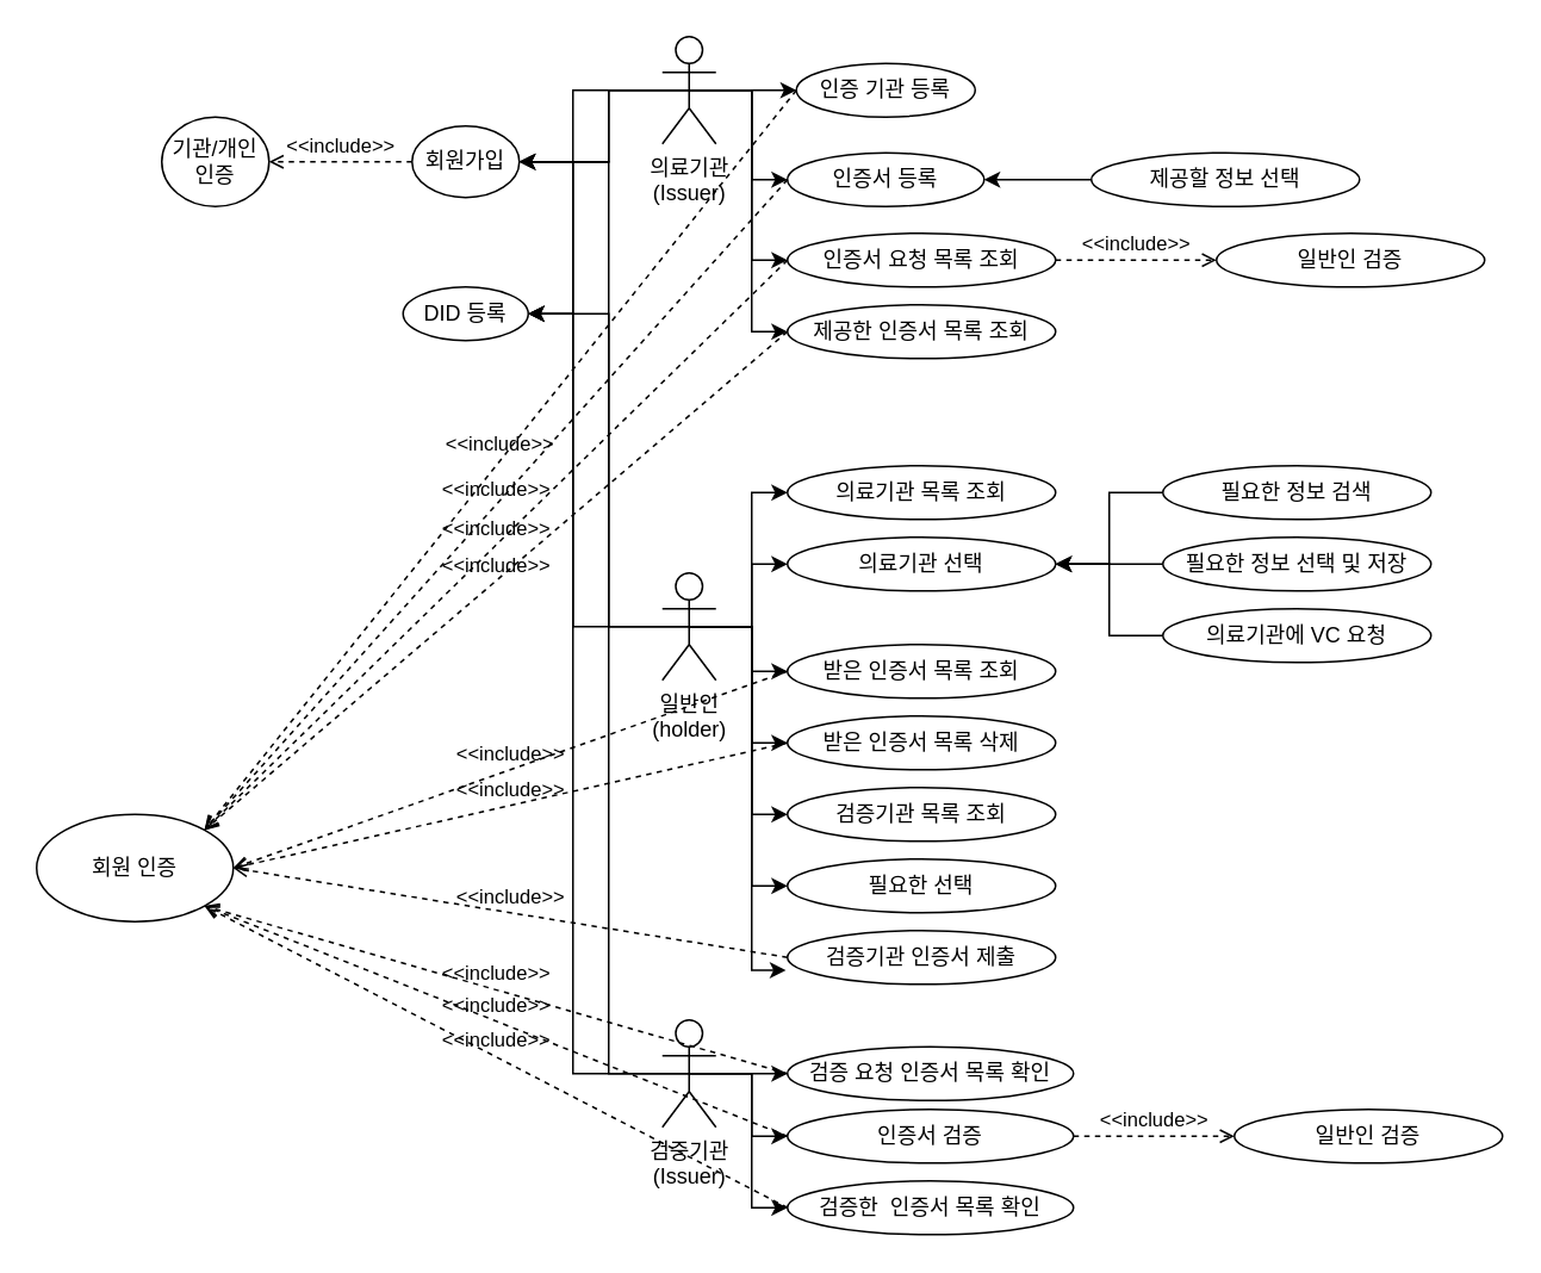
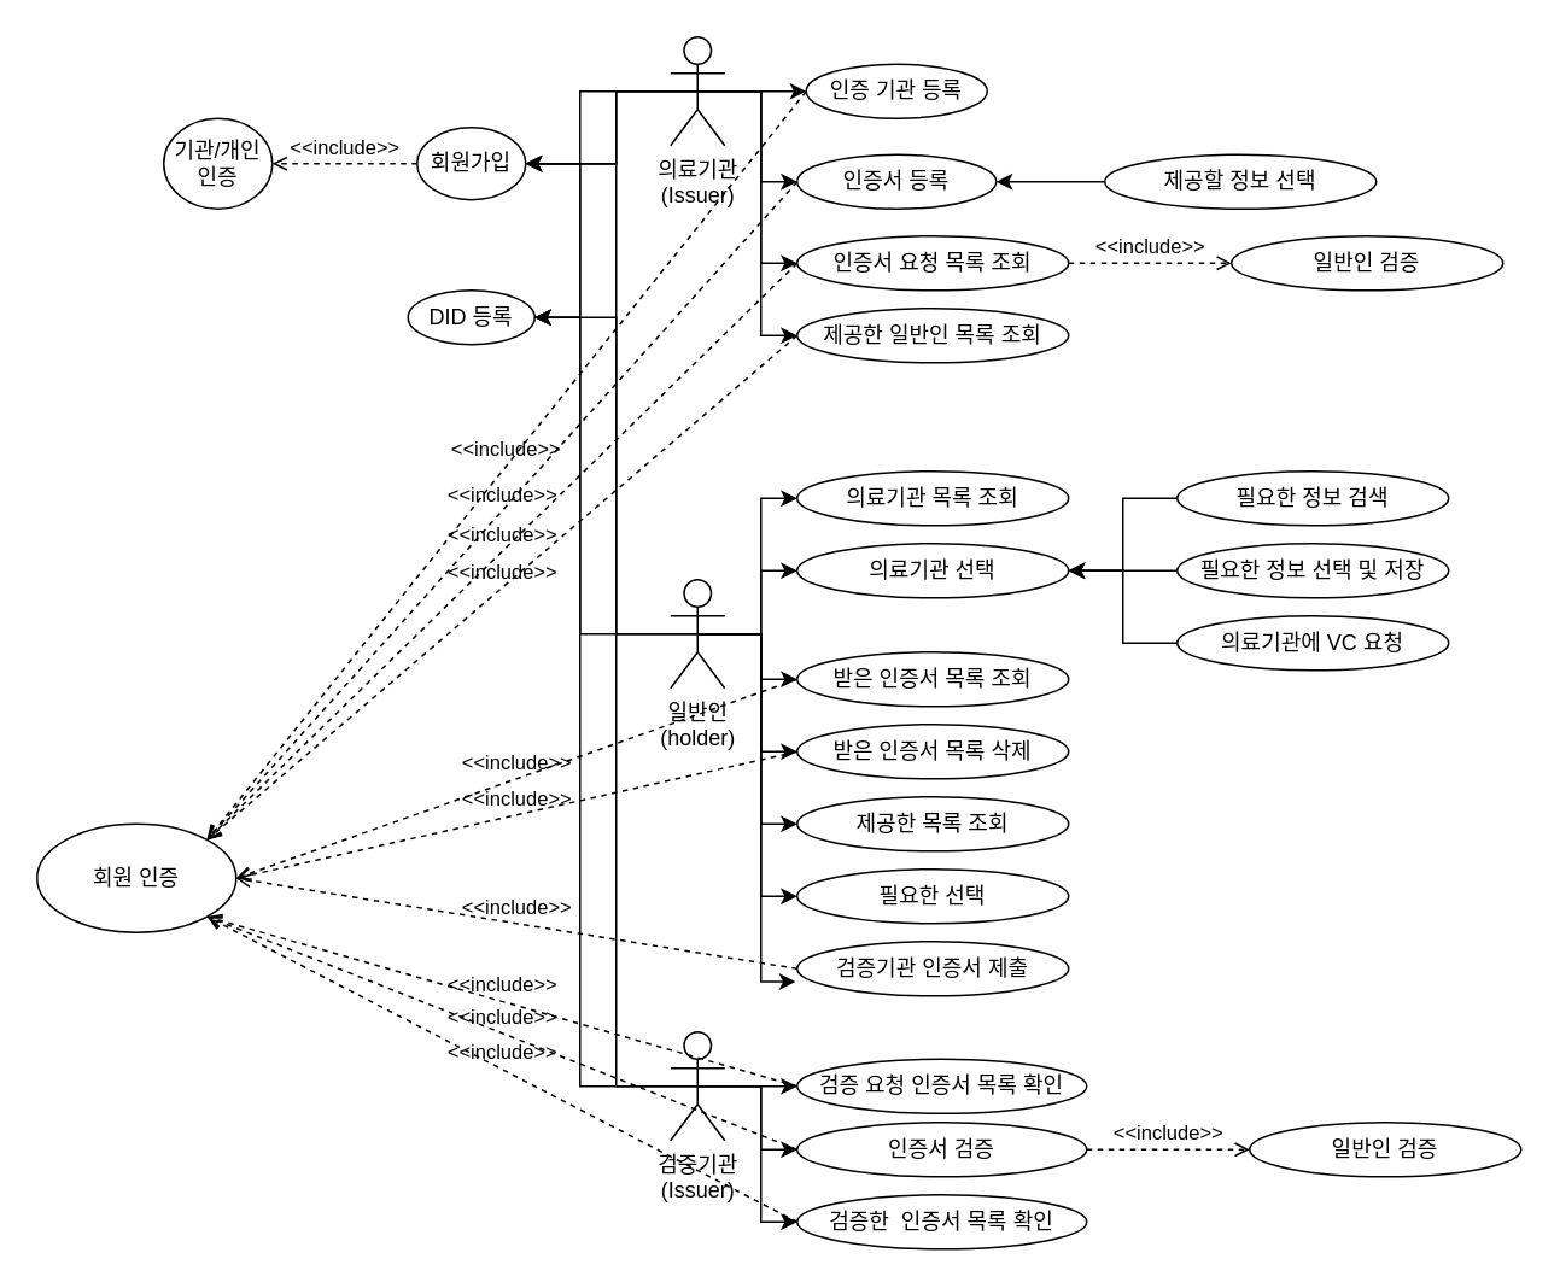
  <mxCell id="0" />
  <mxCell id="1" parent="0" />
  <mxCell id="2" style="edgeStyle=orthogonalEdgeStyle;rounded=0;orthogonalLoop=1;jettySize=auto;html=1;exitX=0.5;exitY=0.5;exitDx=0;exitDy=0;exitPerimeter=0;" edge="1" parent="1" source="31"><mxGeometry relative="1" as="geometry"><mxPoint x="270" y="90" as="targetPoint" /><Array as="points" /></mxGeometry></mxCell>
  <mxCell id="3" style="edgeStyle=orthogonalEdgeStyle;rounded=0;orthogonalLoop=1;jettySize=auto;html=1;exitX=0.5;exitY=0.5;exitDx=0;exitDy=0;exitPerimeter=0;entryX=1;entryY=0.5;entryDx=0;entryDy=0;" edge="1" parent="1" source="10" target="26"><mxGeometry relative="1" as="geometry"><Array as="points"><mxPoint x="320" y="350" /><mxPoint x="320" y="175" /></Array></mxGeometry></mxCell>
  <mxCell id="4" style="edgeStyle=orthogonalEdgeStyle;rounded=0;orthogonalLoop=1;jettySize=auto;html=1;exitX=0.5;exitY=0.5;exitDx=0;exitDy=0;exitPerimeter=0;entryX=0;entryY=0.5;entryDx=0;entryDy=0;" edge="1" parent="1" source="10" target="34"><mxGeometry relative="1" as="geometry" /></mxCell>
  <mxCell id="5" style="edgeStyle=orthogonalEdgeStyle;rounded=0;orthogonalLoop=1;jettySize=auto;html=1;exitX=0.5;exitY=0.5;exitDx=0;exitDy=0;exitPerimeter=0;entryX=0;entryY=0.5;entryDx=0;entryDy=0;" edge="1" parent="1" source="10" target="43"><mxGeometry relative="1" as="geometry" /></mxCell>
  <mxCell id="6" style="edgeStyle=orthogonalEdgeStyle;rounded=0;orthogonalLoop=1;jettySize=auto;html=1;exitX=0.5;exitY=0.5;exitDx=0;exitDy=0;exitPerimeter=0;entryX=0;entryY=0.5;entryDx=0;entryDy=0;" edge="1" parent="1" source="10" target="41"><mxGeometry relative="1" as="geometry" /></mxCell>
  <mxCell id="7" style="edgeStyle=orthogonalEdgeStyle;rounded=0;orthogonalLoop=1;jettySize=auto;html=1;exitX=0.5;exitY=0.5;exitDx=0;exitDy=0;exitPerimeter=0;entryX=0;entryY=0.5;entryDx=0;entryDy=0;" edge="1" parent="1" source="10" target="42"><mxGeometry relative="1" as="geometry" /></mxCell>
  <mxCell id="8" style="edgeStyle=orthogonalEdgeStyle;rounded=0;orthogonalLoop=1;jettySize=auto;html=1;exitX=0.5;exitY=0.5;exitDx=0;exitDy=0;exitPerimeter=0;entryX=0;entryY=0.5;entryDx=0;entryDy=0;" edge="1" parent="1" source="10" target="44"><mxGeometry relative="1" as="geometry" /></mxCell>
  <mxCell id="9" style="edgeStyle=orthogonalEdgeStyle;rounded=0;orthogonalLoop=1;jettySize=auto;html=1;exitX=0.5;exitY=0.5;exitDx=0;exitDy=0;exitPerimeter=0;entryX=0;entryY=0.5;entryDx=0;entryDy=0;" edge="1" parent="1" source="10" target="45"><mxGeometry relative="1" as="geometry" /></mxCell>
  <mxCell id="10" value="일반인&lt;br&gt;(holder)" style="shape=umlActor;verticalLabelPosition=bottom;verticalAlign=top;html=1;outlineConnect=0;" vertex="1" parent="1"><mxGeometry x="370" y="320" width="30" height="60" as="geometry" /></mxCell>
  <mxCell id="11" style="edgeStyle=orthogonalEdgeStyle;rounded=0;orthogonalLoop=1;jettySize=auto;html=1;exitX=0.5;exitY=0.5;exitDx=0;exitDy=0;exitPerimeter=0;entryX=1;entryY=0.5;entryDx=0;entryDy=0;" edge="1" parent="1" source="18" target="31"><mxGeometry relative="1" as="geometry"><Array as="points"><mxPoint x="340" y="50" /><mxPoint x="340" y="90" /></Array></mxGeometry></mxCell>
  <mxCell id="12" style="edgeStyle=orthogonalEdgeStyle;rounded=0;orthogonalLoop=1;jettySize=auto;html=1;exitX=0.5;exitY=0.5;exitDx=0;exitDy=0;exitPerimeter=0;entryX=1;entryY=0.5;entryDx=0;entryDy=0;" edge="1" parent="1" source="18" target="31"><mxGeometry relative="1" as="geometry"><Array as="points"><mxPoint x="340" y="50" /><mxPoint x="340" y="90" /></Array></mxGeometry></mxCell>
  <mxCell id="13" style="edgeStyle=orthogonalEdgeStyle;rounded=0;orthogonalLoop=1;jettySize=auto;html=1;exitX=0.5;exitY=0.5;exitDx=0;exitDy=0;exitPerimeter=0;entryX=1;entryY=0.5;entryDx=0;entryDy=0;" edge="1" parent="1" source="18" target="26"><mxGeometry relative="1" as="geometry"><Array as="points"><mxPoint x="320" y="50" /><mxPoint x="320" y="175" /></Array></mxGeometry></mxCell>
  <mxCell id="14" style="edgeStyle=orthogonalEdgeStyle;rounded=0;orthogonalLoop=1;jettySize=auto;html=1;exitX=0.5;exitY=0.5;exitDx=0;exitDy=0;exitPerimeter=0;entryX=0;entryY=0.5;entryDx=0;entryDy=0;" edge="1" parent="1" source="18" target="27"><mxGeometry relative="1" as="geometry" /></mxCell>
  <mxCell id="15" style="edgeStyle=orthogonalEdgeStyle;rounded=0;orthogonalLoop=1;jettySize=auto;html=1;exitX=0.5;exitY=0.5;exitDx=0;exitDy=0;exitPerimeter=0;entryX=0;entryY=0.5;entryDx=0;entryDy=0;" edge="1" parent="1" source="18" target="28"><mxGeometry relative="1" as="geometry" /></mxCell>
  <mxCell id="16" style="edgeStyle=orthogonalEdgeStyle;rounded=0;orthogonalLoop=1;jettySize=auto;html=1;exitX=0.5;exitY=0.5;exitDx=0;exitDy=0;exitPerimeter=0;entryX=0;entryY=0.5;entryDx=0;entryDy=0;" edge="1" parent="1" source="18" target="32"><mxGeometry relative="1" as="geometry" /></mxCell>
  <mxCell id="17" style="edgeStyle=orthogonalEdgeStyle;rounded=0;orthogonalLoop=1;jettySize=auto;html=1;exitX=0.5;exitY=0.5;exitDx=0;exitDy=0;exitPerimeter=0;entryX=0;entryY=0.5;entryDx=0;entryDy=0;" edge="1" parent="1" source="18" target="33"><mxGeometry relative="1" as="geometry" /></mxCell>
  <mxCell id="18" value="의료기관&lt;br&gt;(Issuer)" style="shape=umlActor;verticalLabelPosition=bottom;verticalAlign=top;html=1;outlineConnect=0;" vertex="1" parent="1"><mxGeometry x="370" y="20" width="30" height="60" as="geometry" /></mxCell>
  <mxCell id="19" style="edgeStyle=orthogonalEdgeStyle;rounded=0;orthogonalLoop=1;jettySize=auto;html=1;exitX=0.5;exitY=0.5;exitDx=0;exitDy=0;exitPerimeter=0;entryX=1;entryY=0.5;entryDx=0;entryDy=0;" edge="1" parent="1" source="24" target="31"><mxGeometry relative="1" as="geometry"><Array as="points"><mxPoint x="320" y="600" /><mxPoint x="320" y="90" /></Array></mxGeometry></mxCell>
  <mxCell id="20" style="edgeStyle=orthogonalEdgeStyle;rounded=0;orthogonalLoop=1;jettySize=auto;html=1;exitX=0.5;exitY=0.5;exitDx=0;exitDy=0;exitPerimeter=0;entryX=1;entryY=0.5;entryDx=0;entryDy=0;" edge="1" parent="1" source="24" target="26"><mxGeometry relative="1" as="geometry"><Array as="points"><mxPoint x="340" y="600" /><mxPoint x="340" y="175" /></Array></mxGeometry></mxCell>
  <mxCell id="21" style="edgeStyle=orthogonalEdgeStyle;rounded=0;orthogonalLoop=1;jettySize=auto;html=1;exitX=0.5;exitY=0.5;exitDx=0;exitDy=0;exitPerimeter=0;entryX=0;entryY=0.5;entryDx=0;entryDy=0;" edge="1" parent="1" source="24" target="47"><mxGeometry relative="1" as="geometry" /></mxCell>
  <mxCell id="22" style="edgeStyle=orthogonalEdgeStyle;rounded=0;orthogonalLoop=1;jettySize=auto;html=1;exitX=0.5;exitY=0.5;exitDx=0;exitDy=0;exitPerimeter=0;entryX=0;entryY=0.5;entryDx=0;entryDy=0;" edge="1" parent="1" source="24" target="48"><mxGeometry relative="1" as="geometry" /></mxCell>
  <mxCell id="23" style="edgeStyle=orthogonalEdgeStyle;rounded=0;orthogonalLoop=1;jettySize=auto;html=1;exitX=0.5;exitY=0.5;exitDx=0;exitDy=0;exitPerimeter=0;entryX=0;entryY=0.5;entryDx=0;entryDy=0;" edge="1" parent="1" source="24" target="56"><mxGeometry relative="1" as="geometry" /></mxCell>
  <mxCell id="24" value="검증기관&lt;br&gt;(Issuer)" style="shape=umlActor;verticalLabelPosition=bottom;verticalAlign=top;html=1;outlineConnect=0;" vertex="1" parent="1"><mxGeometry x="370" y="570" width="30" height="60" as="geometry" /></mxCell>
  <mxCell id="25" value="기관/개인 인증" style="ellipse;whiteSpace=wrap;html=1;" vertex="1" parent="1"><mxGeometry x="90" y="65" width="60" height="50" as="geometry" /></mxCell>
  <mxCell id="26" value="DID 등록" style="ellipse;whiteSpace=wrap;html=1;" vertex="1" parent="1"><mxGeometry x="225" y="160" width="70" height="30" as="geometry" /></mxCell>
  <mxCell id="27" value="인증 기관 등록" style="ellipse;whiteSpace=wrap;html=1;" vertex="1" parent="1"><mxGeometry x="445" y="35" width="100" height="30" as="geometry" /></mxCell>
  <mxCell id="28" value="인증서 등록" style="ellipse;whiteSpace=wrap;html=1;" vertex="1" parent="1"><mxGeometry x="440" y="85" width="110" height="30" as="geometry" /></mxCell>
  <mxCell id="29" value="&amp;lt;&amp;lt;include&amp;gt;&amp;gt;" style="edgeStyle=none;html=1;endArrow=open;verticalAlign=bottom;dashed=1;labelBackgroundColor=none;rounded=0;exitX=0;exitY=0.5;exitDx=0;exitDy=0;entryX=1;entryY=0.5;entryDx=0;entryDy=0;" edge="1" parent="1" source="31" target="25"><mxGeometry width="160" relative="1" as="geometry"><mxPoint x="240" y="310" as="sourcePoint" /><mxPoint x="400" y="310" as="targetPoint" /></mxGeometry></mxCell>
  <mxCell id="30" value="" style="edgeStyle=orthogonalEdgeStyle;rounded=0;orthogonalLoop=1;jettySize=auto;html=1;exitX=0.5;exitY=0.5;exitDx=0;exitDy=0;exitPerimeter=0;" edge="1" parent="1" source="10" target="31"><mxGeometry relative="1" as="geometry"><mxPoint x="270" y="90" as="targetPoint" /><mxPoint x="385" y="350" as="sourcePoint" /><Array as="points"><mxPoint x="340" y="350" /><mxPoint x="340" y="90" /></Array></mxGeometry></mxCell>
  <mxCell id="31" value="회원가입" style="ellipse;whiteSpace=wrap;html=1;" vertex="1" parent="1"><mxGeometry x="230" y="70" width="60" height="40" as="geometry" /></mxCell>
  <mxCell id="32" value="인증서 요청 목록 조회" style="ellipse;whiteSpace=wrap;html=1;" vertex="1" parent="1"><mxGeometry x="440" y="130" width="150" height="30" as="geometry" /></mxCell>
- <mxCell id="33" value="제공한 인증서 목록 조회" style="ellipse;whiteSpace=wrap;html=1;" vertex="1" parent="1"><mxGeometry x="440" y="170" width="150" height="30" as="geometry" /></mxCell>
+ <mxCell id="33" value="제공한 일반인 목록 조회" style="ellipse;whiteSpace=wrap;html=1;" vertex="1" parent="1"><mxGeometry x="440" y="170" width="150" height="30" as="geometry" /></mxCell>
  <mxCell id="34" value="의료기관 목록 조회" style="ellipse;whiteSpace=wrap;html=1;" vertex="1" parent="1"><mxGeometry x="440" y="260" width="150" height="30" as="geometry" /></mxCell>
  <mxCell id="35" style="edgeStyle=orthogonalEdgeStyle;rounded=0;orthogonalLoop=1;jettySize=auto;html=1;exitX=0;exitY=0.5;exitDx=0;exitDy=0;entryX=1;entryY=0.5;entryDx=0;entryDy=0;" edge="1" parent="1" source="36" target="43"><mxGeometry relative="1" as="geometry" /></mxCell>
  <mxCell id="36" value="필요한 정보 검색" style="ellipse;whiteSpace=wrap;html=1;" vertex="1" parent="1"><mxGeometry x="650" y="260" width="150" height="30" as="geometry" /></mxCell>
  <mxCell id="37" style="edgeStyle=orthogonalEdgeStyle;rounded=0;orthogonalLoop=1;jettySize=auto;html=1;exitX=0;exitY=0.5;exitDx=0;exitDy=0;" edge="1" parent="1" source="38" target="43"><mxGeometry relative="1" as="geometry" /></mxCell>
  <mxCell id="38" value="필요한 정보 선택 및 저장" style="ellipse;whiteSpace=wrap;html=1;" vertex="1" parent="1"><mxGeometry x="650" y="300" width="150" height="30" as="geometry" /></mxCell>
  <mxCell id="39" style="edgeStyle=orthogonalEdgeStyle;rounded=0;orthogonalLoop=1;jettySize=auto;html=1;exitX=0;exitY=0.5;exitDx=0;exitDy=0;entryX=1;entryY=0.5;entryDx=0;entryDy=0;" edge="1" parent="1" source="40" target="43"><mxGeometry relative="1" as="geometry" /></mxCell>
  <mxCell id="40" value="의료기관에 VC 요청" style="ellipse;whiteSpace=wrap;html=1;" vertex="1" parent="1"><mxGeometry x="650" y="340" width="150" height="30" as="geometry" /></mxCell>
  <mxCell id="41" value="받은 인증서 목록 조회" style="ellipse;whiteSpace=wrap;html=1;" vertex="1" parent="1"><mxGeometry x="440" y="360" width="150" height="30" as="geometry" /></mxCell>
  <mxCell id="42" value="받은 인증서 목록 삭제" style="ellipse;whiteSpace=wrap;html=1;" vertex="1" parent="1"><mxGeometry x="440" y="400" width="150" height="30" as="geometry" /></mxCell>
  <mxCell id="43" value="의료기관 선택" style="ellipse;whiteSpace=wrap;html=1;" vertex="1" parent="1"><mxGeometry x="440" y="300" width="150" height="30" as="geometry" /></mxCell>
- <mxCell id="44" value="검증기관 목록 조회" style="ellipse;whiteSpace=wrap;html=1;" vertex="1" parent="1"><mxGeometry x="440" y="440" width="150" height="30" as="geometry" /></mxCell>
+ <mxCell id="44" value="제공한 목록 조회" style="ellipse;whiteSpace=wrap;html=1;" vertex="1" parent="1"><mxGeometry x="440" y="440" width="150" height="30" as="geometry" /></mxCell>
  <mxCell id="45" value="필요한 선택" style="ellipse;whiteSpace=wrap;html=1;" vertex="1" parent="1"><mxGeometry x="440" y="480" width="150" height="30" as="geometry" /></mxCell>
  <mxCell id="46" value="검증기관 인증서 제출" style="ellipse;whiteSpace=wrap;html=1;" vertex="1" parent="1"><mxGeometry x="440" y="520" width="150" height="30" as="geometry" /></mxCell>
  <mxCell id="47" value="검증 요청 인증서 목록 확인" style="ellipse;whiteSpace=wrap;html=1;" vertex="1" parent="1"><mxGeometry x="440" y="585" width="160" height="30" as="geometry" /></mxCell>
  <mxCell id="48" value="인증서 검증" style="ellipse;whiteSpace=wrap;html=1;" vertex="1" parent="1"><mxGeometry x="440" y="620" width="160" height="30" as="geometry" /></mxCell>
  <mxCell id="49" style="edgeStyle=orthogonalEdgeStyle;rounded=0;orthogonalLoop=1;jettySize=auto;html=1;exitX=0;exitY=0.5;exitDx=0;exitDy=0;entryX=1;entryY=0.5;entryDx=0;entryDy=0;" edge="1" parent="1" source="50" target="28"><mxGeometry relative="1" as="geometry" /></mxCell>
  <mxCell id="50" value="제공할 정보 선택" style="ellipse;whiteSpace=wrap;html=1;" vertex="1" parent="1"><mxGeometry x="610" y="85" width="150" height="30" as="geometry" /></mxCell>
  <mxCell id="51" value="일반인 검증" style="ellipse;whiteSpace=wrap;html=1;" vertex="1" parent="1"><mxGeometry x="680" y="130" width="150" height="30" as="geometry" /></mxCell>
  <mxCell id="52" value="&amp;lt;&amp;lt;include&amp;gt;&amp;gt;" style="edgeStyle=none;html=1;endArrow=open;verticalAlign=bottom;dashed=1;labelBackgroundColor=none;rounded=0;exitX=1;exitY=0.5;exitDx=0;exitDy=0;entryX=0;entryY=0.5;entryDx=0;entryDy=0;" edge="1" parent="1" source="32" target="51"><mxGeometry width="160" relative="1" as="geometry"><mxPoint x="530" y="350" as="sourcePoint" /><mxPoint x="690" y="350" as="targetPoint" /></mxGeometry></mxCell>
  <mxCell id="53" style="edgeStyle=orthogonalEdgeStyle;rounded=0;orthogonalLoop=1;jettySize=auto;html=1;exitX=0.5;exitY=0.5;exitDx=0;exitDy=0;exitPerimeter=0;entryX=-0.006;entryY=0.739;entryDx=0;entryDy=0;entryPerimeter=0;" edge="1" parent="1" source="10" target="46"><mxGeometry relative="1" as="geometry" /></mxCell>
  <mxCell id="54" value="일반인 검증" style="ellipse;whiteSpace=wrap;html=1;" vertex="1" parent="1"><mxGeometry x="690" y="620" width="150" height="30" as="geometry" /></mxCell>
  <mxCell id="55" value="&amp;lt;&amp;lt;include&amp;gt;&amp;gt;" style="edgeStyle=none;html=1;endArrow=open;verticalAlign=bottom;dashed=1;labelBackgroundColor=none;rounded=0;exitX=1;exitY=0.5;exitDx=0;exitDy=0;entryX=0;entryY=0.5;entryDx=0;entryDy=0;" edge="1" parent="1" target="54"><mxGeometry width="160" relative="1" as="geometry"><mxPoint x="600" y="635" as="sourcePoint" /><mxPoint x="700" y="840" as="targetPoint" /></mxGeometry></mxCell>
  <mxCell id="56" value="검증한&amp;nbsp; 인증서 목록 확인" style="ellipse;whiteSpace=wrap;html=1;" vertex="1" parent="1"><mxGeometry x="440" y="660" width="160" height="30" as="geometry" /></mxCell>
  <mxCell id="57" value="회원 인증" style="ellipse;whiteSpace=wrap;html=1;" vertex="1" parent="1"><mxGeometry x="20" y="455" width="110" height="60" as="geometry" /></mxCell>
  <mxCell id="58" value="&amp;lt;&amp;lt;include&amp;gt;&amp;gt;" style="edgeStyle=none;html=1;endArrow=open;verticalAlign=bottom;dashed=1;labelBackgroundColor=none;rounded=0;exitX=0;exitY=0.5;exitDx=0;exitDy=0;entryX=1;entryY=0;entryDx=0;entryDy=0;" edge="1" parent="1" source="27" target="57"><mxGeometry width="160" relative="1" as="geometry"><mxPoint x="400" y="360" as="sourcePoint" /><mxPoint x="560" y="360" as="targetPoint" /></mxGeometry></mxCell>
  <mxCell id="59" value="&amp;lt;&amp;lt;include&amp;gt;&amp;gt;" style="edgeStyle=none;html=1;endArrow=open;verticalAlign=bottom;dashed=1;labelBackgroundColor=none;rounded=0;exitX=0;exitY=0.5;exitDx=0;exitDy=0;entryX=1;entryY=0;entryDx=0;entryDy=0;" edge="1" parent="1" source="28" target="57"><mxGeometry width="160" relative="1" as="geometry"><mxPoint x="455" y="60" as="sourcePoint" /><mxPoint x="274" y="319" as="targetPoint" /></mxGeometry></mxCell>
  <mxCell id="60" value="&amp;lt;&amp;lt;include&amp;gt;&amp;gt;" style="edgeStyle=none;html=1;endArrow=open;verticalAlign=bottom;dashed=1;labelBackgroundColor=none;rounded=0;exitX=0;exitY=0.5;exitDx=0;exitDy=0;entryX=1;entryY=0.5;entryDx=0;entryDy=0;" edge="1" parent="1" source="41" target="57"><mxGeometry width="160" relative="1" as="geometry"><mxPoint x="450" y="110" as="sourcePoint" /><mxPoint x="274" y="319" as="targetPoint" /></mxGeometry></mxCell>
  <mxCell id="61" value="&amp;lt;&amp;lt;include&amp;gt;&amp;gt;" style="edgeStyle=none;html=1;endArrow=open;verticalAlign=bottom;dashed=1;labelBackgroundColor=none;rounded=0;exitX=0;exitY=0.5;exitDx=0;exitDy=0;entryX=1;entryY=0.5;entryDx=0;entryDy=0;" edge="1" parent="1" source="42" target="57"><mxGeometry width="160" relative="1" as="geometry"><mxPoint x="450" y="385" as="sourcePoint" /><mxPoint x="284" y="329" as="targetPoint" /></mxGeometry></mxCell>
  <mxCell id="62" value="&amp;lt;&amp;lt;include&amp;gt;&amp;gt;" style="edgeStyle=none;html=1;endArrow=open;verticalAlign=bottom;dashed=1;labelBackgroundColor=none;rounded=0;exitX=0;exitY=0.5;exitDx=0;exitDy=0;entryX=1;entryY=0;entryDx=0;entryDy=0;" edge="1" parent="1" source="32" target="57"><mxGeometry width="160" relative="1" as="geometry"><mxPoint x="450" y="110" as="sourcePoint" /><mxPoint x="274" y="319" as="targetPoint" /></mxGeometry></mxCell>
  <mxCell id="63" value="&amp;lt;&amp;lt;include&amp;gt;&amp;gt;" style="edgeStyle=none;html=1;endArrow=open;verticalAlign=bottom;dashed=1;labelBackgroundColor=none;rounded=0;exitX=0;exitY=0.5;exitDx=0;exitDy=0;entryX=1;entryY=0;entryDx=0;entryDy=0;" edge="1" parent="1" source="33" target="57"><mxGeometry width="160" relative="1" as="geometry"><mxPoint x="450" y="155" as="sourcePoint" /><mxPoint x="274" y="319" as="targetPoint" /></mxGeometry></mxCell>
  <mxCell id="64" value="&amp;lt;&amp;lt;include&amp;gt;&amp;gt;" style="edgeStyle=none;html=1;endArrow=open;verticalAlign=bottom;dashed=1;labelBackgroundColor=none;rounded=0;exitX=0;exitY=0.5;exitDx=0;exitDy=0;entryX=1;entryY=0.5;entryDx=0;entryDy=0;" edge="1" parent="1" source="46" target="57"><mxGeometry width="160" relative="1" as="geometry"><mxPoint x="450" y="425" as="sourcePoint" /><mxPoint x="290" y="340" as="targetPoint" /></mxGeometry></mxCell>
  <mxCell id="65" value="&amp;lt;&amp;lt;include&amp;gt;&amp;gt;" style="edgeStyle=none;html=1;endArrow=open;verticalAlign=bottom;dashed=1;labelBackgroundColor=none;rounded=0;exitX=0;exitY=0.5;exitDx=0;exitDy=0;entryX=1;entryY=1;entryDx=0;entryDy=0;" edge="1" parent="1" source="47" target="57"><mxGeometry width="160" relative="1" as="geometry"><mxPoint x="450" y="545" as="sourcePoint" /><mxPoint x="290" y="340" as="targetPoint" /></mxGeometry></mxCell>
  <mxCell id="66" value="&amp;lt;&amp;lt;include&amp;gt;&amp;gt;" style="edgeStyle=none;html=1;endArrow=open;verticalAlign=bottom;dashed=1;labelBackgroundColor=none;rounded=0;exitX=0;exitY=0.5;exitDx=0;exitDy=0;entryX=1;entryY=1;entryDx=0;entryDy=0;" edge="1" parent="1" source="48" target="57"><mxGeometry width="160" relative="1" as="geometry"><mxPoint x="450" y="610" as="sourcePoint" /><mxPoint x="274" y="361" as="targetPoint" /></mxGeometry></mxCell>
  <mxCell id="67" value="&amp;lt;&amp;lt;include&amp;gt;&amp;gt;" style="edgeStyle=none;html=1;endArrow=open;verticalAlign=bottom;dashed=1;labelBackgroundColor=none;rounded=0;exitX=0;exitY=0.5;exitDx=0;exitDy=0;entryX=1;entryY=1;entryDx=0;entryDy=0;" edge="1" parent="1" source="56" target="57"><mxGeometry width="160" relative="1" as="geometry"><mxPoint x="460" y="620" as="sourcePoint" /><mxPoint x="284" y="371" as="targetPoint" /></mxGeometry></mxCell>
